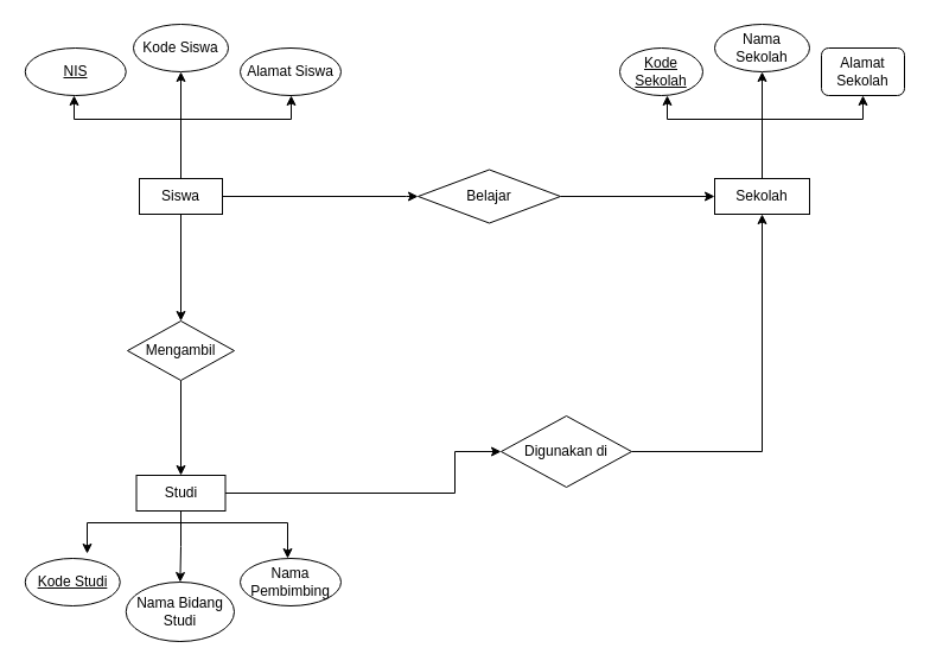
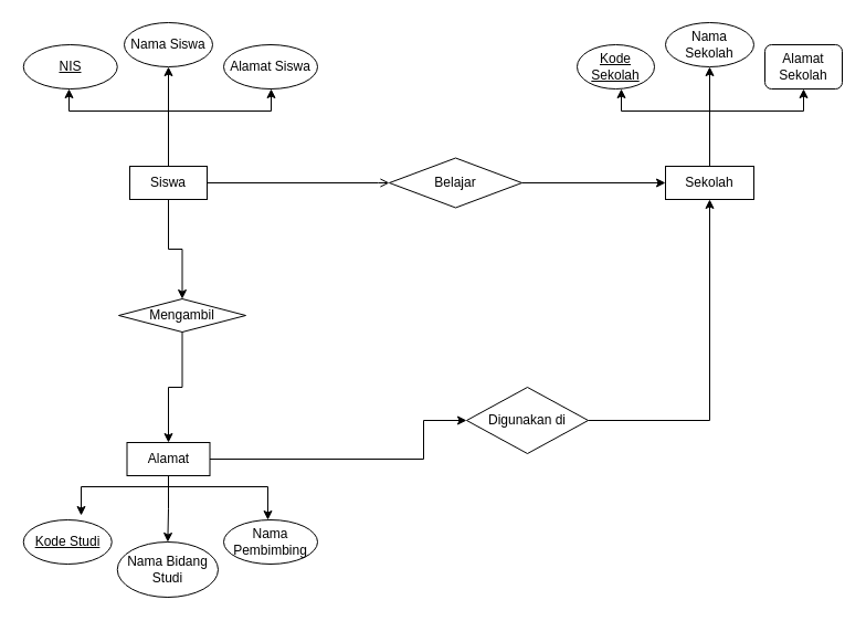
  <mxCell id="0" />
  <mxCell id="1" parent="0" />
  <mxCell id="2" value="" style="edgeStyle=orthogonalEdgeStyle;rounded=0;orthogonalLoop=1;jettySize=auto;html=1;" edge="1" parent="1" source="3" target="8"><mxGeometry relative="1" as="geometry" /></mxCell>
- <mxCell id="3" value="Mengambil" style="shape=rhombus;perimeter=rhombusPerimeter;whiteSpace=wrap;html=1;align=center;labelBackgroundColor=none;" vertex="1" parent="1"><mxGeometry x="107" y="270" width="90" height="50" as="geometry" /></mxCell>
+ <mxCell id="3" value="Mengambil" style="shape=rhombus;perimeter=rhombusPerimeter;whiteSpace=wrap;html=1;align=center;labelBackgroundColor=none;" vertex="1" parent="1"><mxGeometry x="107" y="270" width="115" height="30" as="geometry" /></mxCell>
  <mxCell id="4" value="" style="edgeStyle=orthogonalEdgeStyle;rounded=0;orthogonalLoop=1;jettySize=auto;html=1;" edge="1" parent="1" source="8"><mxGeometry relative="1" as="geometry"><mxPoint x="422" y="380" as="targetPoint" /><Array as="points"><mxPoint x="383" y="415" /></Array></mxGeometry></mxCell>
  <mxCell id="5" value="" style="edgeStyle=orthogonalEdgeStyle;rounded=0;orthogonalLoop=1;jettySize=auto;html=1;" edge="1" parent="1" source="8" target="26"><mxGeometry relative="1" as="geometry"><mxPoint x="152" y="485" as="targetPoint" /></mxGeometry></mxCell>
  <mxCell id="6" value="" style="edgeStyle=orthogonalEdgeStyle;rounded=0;orthogonalLoop=1;jettySize=auto;html=1;" edge="1" parent="1" source="8"><mxGeometry relative="1" as="geometry"><mxPoint x="242" y="470" as="targetPoint" /><Array as="points"><mxPoint x="152" y="440" /><mxPoint x="242" y="440" /><mxPoint x="242" y="470" /></Array></mxGeometry></mxCell>
  <mxCell id="7" value="" style="edgeStyle=orthogonalEdgeStyle;rounded=0;orthogonalLoop=1;jettySize=auto;html=1;entryX=0.658;entryY=-0.1;entryDx=0;entryDy=0;entryPerimeter=0;" edge="1" parent="1" source="8"><mxGeometry relative="1" as="geometry"><mxPoint x="72.995" y="466" as="targetPoint" /><Array as="points"><mxPoint x="152" y="440" /><mxPoint x="73" y="440" /></Array></mxGeometry></mxCell>
- <mxCell id="8" value="Studi" style="whiteSpace=wrap;html=1;align=center;labelBackgroundColor=none;" vertex="1" parent="1"><mxGeometry x="114.5" y="400" width="75" height="30" as="geometry" /></mxCell>
+ <mxCell id="8" value="Alamat" style="whiteSpace=wrap;html=1;align=center;labelBackgroundColor=none;" vertex="1" parent="1"><mxGeometry x="114.5" y="400" width="75" height="30" as="geometry" /></mxCell>
  <mxCell id="9" value="" style="edgeStyle=orthogonalEdgeStyle;rounded=0;orthogonalLoop=1;jettySize=auto;html=1;" edge="1" parent="1" source="12" target="28"><mxGeometry relative="1" as="geometry" /></mxCell>
  <mxCell id="10" value="" style="edgeStyle=orthogonalEdgeStyle;rounded=0;orthogonalLoop=1;jettySize=auto;html=1;entryX=0.5;entryY=1;entryDx=0;entryDy=0;" edge="1" parent="1" source="12" target="27"><mxGeometry relative="1" as="geometry"><Array as="points"><mxPoint x="642" y="100" /><mxPoint x="727" y="100" /></Array></mxGeometry></mxCell>
  <mxCell id="11" value="" style="edgeStyle=orthogonalEdgeStyle;rounded=0;orthogonalLoop=1;jettySize=auto;html=1;exitX=0.5;exitY=0;exitDx=0;exitDy=0;" edge="1" parent="1" source="12"><mxGeometry relative="1" as="geometry"><mxPoint x="562" y="80" as="targetPoint" /><Array as="points"><mxPoint x="642" y="100" /><mxPoint x="562" y="100" /><mxPoint x="562" y="80" /></Array></mxGeometry></mxCell>
  <mxCell id="12" value="Sekolah" style="whiteSpace=wrap;html=1;align=center;labelBackgroundColor=none;" vertex="1" parent="1"><mxGeometry x="602" y="150" width="80" height="30" as="geometry" /></mxCell>
  <mxCell id="13" value="" style="edgeStyle=orthogonalEdgeStyle;rounded=0;orthogonalLoop=1;jettySize=auto;html=1;" edge="1" parent="1" source="18" target="24"><mxGeometry relative="1" as="geometry" /></mxCell>
  <mxCell id="14" value="" style="edgeStyle=orthogonalEdgeStyle;rounded=0;orthogonalLoop=1;jettySize=auto;html=1;" edge="1" parent="1" source="18"><mxGeometry relative="1" as="geometry"><mxPoint x="245" y="80" as="targetPoint" /><Array as="points"><mxPoint x="152" y="100" /><mxPoint x="245" y="100" /><mxPoint x="245" y="80" /></Array></mxGeometry></mxCell>
  <mxCell id="15" value="" style="edgeStyle=orthogonalEdgeStyle;rounded=0;orthogonalLoop=1;jettySize=auto;html=1;entryX=0.5;entryY=1;entryDx=0;entryDy=0;" edge="1" parent="1" source="18"><mxGeometry relative="1" as="geometry"><mxPoint x="62" y="80" as="targetPoint" /><Array as="points"><mxPoint x="152" y="100" /><mxPoint x="62" y="100" /></Array></mxGeometry></mxCell>
- <mxCell id="16" value="" style="edgeStyle=orthogonalEdgeStyle;rounded=0;orthogonalLoop=1;jettySize=auto;html=1;entryX=0;entryY=0.5;entryDx=0;entryDy=0;" edge="1" parent="1" source="18" target="20"><mxGeometry relative="1" as="geometry"><mxPoint x="262" y="165" as="targetPoint" /><Array as="points"><mxPoint x="342" y="165" /></Array></mxGeometry></mxCell>
+ <mxCell id="16" value="" style="edgeStyle=orthogonalEdgeStyle;rounded=0;orthogonalLoop=1;jettySize=auto;html=1;entryX=0;entryY=0.5;entryDx=0;entryDy=0;endArrow=open;" edge="1" parent="1" source="18" target="20"><mxGeometry relative="1" as="geometry"><mxPoint x="262" y="165" as="targetPoint" /><Array as="points"><mxPoint x="342" y="165" /></Array></mxGeometry></mxCell>
  <mxCell id="17" value="" style="edgeStyle=orthogonalEdgeStyle;rounded=0;orthogonalLoop=1;jettySize=auto;html=1;" edge="1" parent="1" source="18" target="3"><mxGeometry relative="1" as="geometry" /></mxCell>
  <mxCell id="18" value="Siswa" style="whiteSpace=wrap;html=1;align=center;labelBackgroundColor=none;" vertex="1" parent="1"><mxGeometry x="117" y="150" width="70" height="30" as="geometry" /></mxCell>
  <mxCell id="19" value="" style="edgeStyle=orthogonalEdgeStyle;rounded=0;orthogonalLoop=1;jettySize=auto;html=1;entryX=0;entryY=0.5;entryDx=0;entryDy=0;" edge="1" parent="1" source="20" target="12"><mxGeometry relative="1" as="geometry"><mxPoint x="527" y="165" as="targetPoint" /></mxGeometry></mxCell>
  <mxCell id="20" value="Belajar" style="shape=rhombus;perimeter=rhombusPerimeter;whiteSpace=wrap;html=1;align=center;labelBackgroundColor=none;" vertex="1" parent="1"><mxGeometry x="352" y="142.5" width="120" height="45" as="geometry" /></mxCell>
  <mxCell id="21" value="" style="edgeStyle=orthogonalEdgeStyle;rounded=0;orthogonalLoop=1;jettySize=auto;html=1;entryX=0.5;entryY=1;entryDx=0;entryDy=0;" edge="1" parent="1" source="22" target="12"><mxGeometry relative="1" as="geometry"><mxPoint x="622" y="380" as="targetPoint" /></mxGeometry></mxCell>
  <mxCell id="22" value="Digunakan di" style="shape=rhombus;perimeter=rhombusPerimeter;whiteSpace=wrap;html=1;align=center;labelBackgroundColor=none;" vertex="1" parent="1"><mxGeometry x="422" y="350" width="110" height="60" as="geometry" /></mxCell>
  <mxCell id="23" value="Alamat Siswa" style="ellipse;whiteSpace=wrap;html=1;align=center;labelBackgroundColor=none;" vertex="1" parent="1"><mxGeometry x="202" y="40" width="85" height="40" as="geometry" /></mxCell>
- <mxCell id="24" value="Kode Siswa" style="ellipse;whiteSpace=wrap;html=1;align=center;labelBackgroundColor=none;" vertex="1" parent="1"><mxGeometry x="112" width="80" height="40" as="geometry" y="20" /></mxCell>
+ <mxCell id="24" value="Nama Siswa" style="ellipse;whiteSpace=wrap;html=1;align=center;labelBackgroundColor=none;" vertex="1" parent="1"><mxGeometry x="112" width="80" height="40" as="geometry" y="20" /></mxCell>
  <mxCell id="25" value="Nama Pembimbing" style="ellipse;whiteSpace=wrap;html=1;align=center;" vertex="1" parent="1"><mxGeometry x="202" y="470" width="85" height="40" as="geometry" /></mxCell>
  <mxCell id="26" value="Nama Bidang Studi" style="ellipse;whiteSpace=wrap;html=1;align=center;" vertex="1" parent="1"><mxGeometry x="105.75" y="490" width="91.25" height="50" as="geometry" /></mxCell>
  <mxCell id="27" value="Alamat Sekolah" style="whiteSpace=wrap;html=1;align=center;rounded=1;" vertex="1" parent="1"><mxGeometry x="692" y="40" width="70" height="40" as="geometry" /></mxCell>
  <mxCell id="28" value="Nama Sekolah" style="ellipse;whiteSpace=wrap;html=1;align=center;" vertex="1" parent="1"><mxGeometry x="602" width="80" height="40" as="geometry" y="20" /></mxCell>
  <mxCell id="29" value="NIS" style="ellipse;whiteSpace=wrap;html=1;align=center;fontStyle=4;" vertex="1" parent="1"><mxGeometry x="20.75" y="40" width="85" height="40" as="geometry" /></mxCell>
  <mxCell id="30" value="Kode Studi" style="ellipse;whiteSpace=wrap;html=1;align=center;fontStyle=4;" vertex="1" parent="1"><mxGeometry x="20.75" y="470" width="80" height="40" as="geometry" /></mxCell>
  <mxCell id="31" value="Kode Sekolah" style="ellipse;whiteSpace=wrap;html=1;align=center;fontStyle=4;" vertex="1" parent="1"><mxGeometry x="522" y="40" width="70" height="40" as="geometry" /></mxCell>
